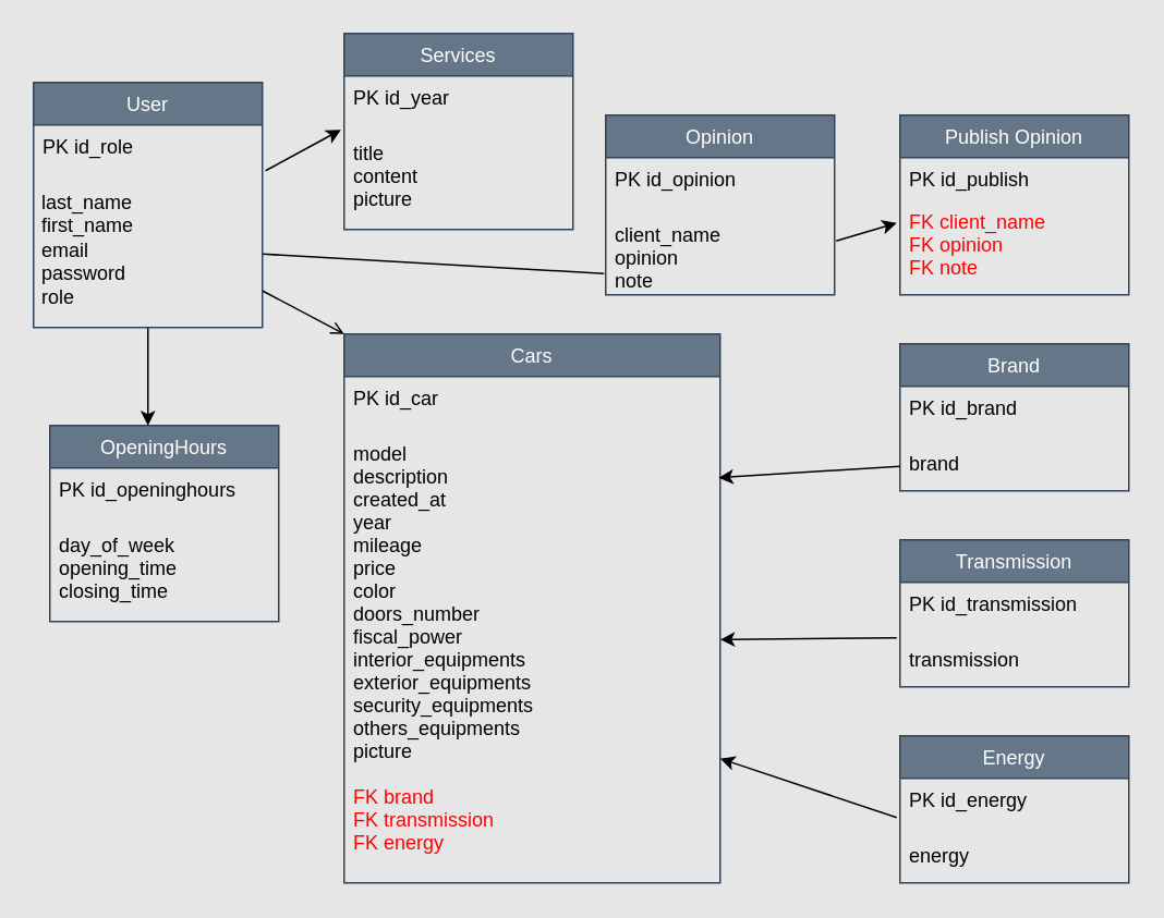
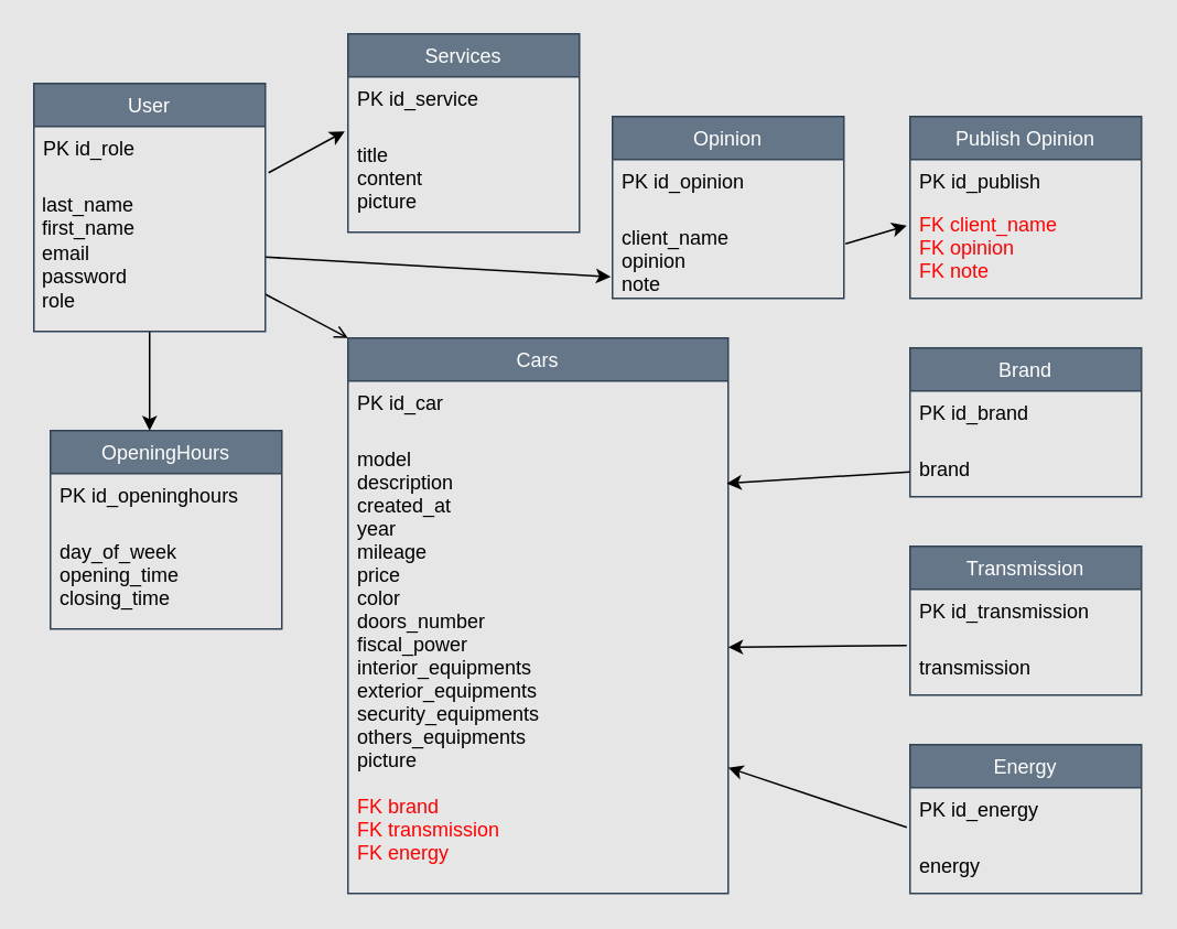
  <mxCell id="0" />
  <mxCell id="1" parent="0" />
  <mxCell id="2" value="Services" style="swimlane;fontStyle=0;childLayout=stackLayout;horizontal=1;startSize=26;fillColor=#647687;horizontalStack=0;resizeParent=1;resizeParentMax=0;resizeLast=0;collapsible=1;marginBottom=0;fontColor=#ffffff;strokeColor=#314354;" parent="1" vertex="1"><mxGeometry x="210" y="20" width="140" height="120" as="geometry" /></mxCell>
- <mxCell id="3" value="PK id_year" style="text;strokeColor=none;fillColor=none;align=left;verticalAlign=top;spacingLeft=4;spacingRight=4;overflow=hidden;rotatable=0;points=[[0,0.5],[1,0.5]];portConstraint=eastwest;fontColor=#000000;" parent="2" vertex="1"><mxGeometry y="26" width="140" height="34" as="geometry" /></mxCell>
+ <mxCell id="3" value="PK id_service" style="text;strokeColor=none;fillColor=none;align=left;verticalAlign=top;spacingLeft=4;spacingRight=4;overflow=hidden;rotatable=0;points=[[0,0.5],[1,0.5]];portConstraint=eastwest;fontColor=#000000;" parent="2" vertex="1"><mxGeometry y="26" width="140" height="34" as="geometry" /></mxCell>
  <mxCell id="4" value="title&#10;content &#10;picture " style="text;strokeColor=none;fillColor=none;align=left;verticalAlign=top;spacingLeft=4;spacingRight=4;overflow=hidden;rotatable=0;points=[[0,0.5],[1,0.5]];portConstraint=eastwest;fontColor=#000000;" parent="2" vertex="1"><mxGeometry y="60" width="140" height="60" as="geometry" /></mxCell>
  <mxCell id="5" value="OpeningHours" style="swimlane;fontStyle=0;childLayout=stackLayout;horizontal=1;startSize=26;fillColor=#647687;horizontalStack=0;resizeParent=1;resizeParentMax=0;resizeLast=0;collapsible=1;marginBottom=0;fontColor=#ffffff;strokeColor=#314354;" parent="1" vertex="1"><mxGeometry x="30" y="260" width="140" height="120" as="geometry" /></mxCell>
  <mxCell id="6" value="PK id_openinghours" style="text;strokeColor=none;fillColor=none;align=left;verticalAlign=top;spacingLeft=4;spacingRight=4;overflow=hidden;rotatable=0;points=[[0,0.5],[1,0.5]];portConstraint=eastwest;fontColor=#000000;" parent="5" vertex="1"><mxGeometry y="26" width="140" height="34" as="geometry" /></mxCell>
  <mxCell id="7" value="day_of_week&#10;opening_time&#10;closing_time" style="text;strokeColor=none;fillColor=none;align=left;verticalAlign=top;spacingLeft=4;spacingRight=4;overflow=hidden;rotatable=0;points=[[0,0.5],[1,0.5]];portConstraint=eastwest;fontColor=#000000;" parent="5" vertex="1"><mxGeometry y="60" width="140" height="60" as="geometry" /></mxCell>
  <mxCell id="8" value="Opinion" style="swimlane;fontStyle=0;childLayout=stackLayout;horizontal=1;startSize=26;fillColor=#647687;horizontalStack=0;resizeParent=1;resizeParentMax=0;resizeLast=0;collapsible=1;marginBottom=0;fontColor=#ffffff;strokeColor=#314354;" parent="1" vertex="1"><mxGeometry x="370" y="70" width="140" height="110" as="geometry" /></mxCell>
  <mxCell id="9" value="PK id_opinion" style="text;strokeColor=none;fillColor=none;align=left;verticalAlign=top;spacingLeft=4;spacingRight=4;overflow=hidden;rotatable=0;points=[[0,0.5],[1,0.5]];portConstraint=eastwest;fontColor=#000000;" parent="8" vertex="1"><mxGeometry y="26" width="140" height="34" as="geometry" /></mxCell>
  <mxCell id="10" value="client_name &#10;opinion&#10;note" style="text;strokeColor=none;fillColor=none;align=left;verticalAlign=top;spacingLeft=4;spacingRight=4;overflow=hidden;rotatable=0;points=[[0,0.5],[1,0.5]];portConstraint=eastwest;fontColor=#000000;" parent="8" vertex="1"><mxGeometry y="60" width="140" height="50" as="geometry" /></mxCell>
  <mxCell id="11" value="Cars" style="swimlane;fontStyle=0;childLayout=stackLayout;horizontal=1;startSize=26;fillColor=#647687;horizontalStack=0;resizeParent=1;resizeParentMax=0;resizeLast=0;collapsible=1;marginBottom=0;fontColor=#ffffff;strokeColor=#314354;" parent="1" vertex="1"><mxGeometry x="210" y="204" width="230" height="336" as="geometry" /></mxCell>
  <mxCell id="12" value="PK id_car&#10;" style="text;strokeColor=none;fillColor=none;align=left;verticalAlign=top;spacingLeft=4;spacingRight=4;overflow=hidden;rotatable=0;points=[[0,0.5],[1,0.5]];portConstraint=eastwest;fontColor=#000000;" parent="11" vertex="1"><mxGeometry y="26" width="230" height="34" as="geometry" /></mxCell>
  <mxCell id="13" value="model&#10;description&#10;created_at&#10;year&#10;mileage&#10;price&#10;color&#10;doors_number&#10;fiscal_power&#10;interior_equipments&#10;exterior_equipments&#10;security_equipments&#10;others_equipments&#10;picture" style="text;strokeColor=none;fillColor=none;align=left;verticalAlign=top;spacingLeft=4;spacingRight=4;overflow=hidden;rotatable=0;points=[[0,0.5],[1,0.5]];portConstraint=eastwest;fontColor=#000000;" parent="11" vertex="1"><mxGeometry y="60" width="230" height="210" as="geometry" /></mxCell>
  <mxCell id="14" value="FK brand &#10;FK transmission&#10;FK energy" style="text;strokeColor=none;fillColor=none;align=left;verticalAlign=top;spacingLeft=4;spacingRight=4;overflow=hidden;rotatable=0;points=[[0,0.5],[1,0.5]];portConstraint=eastwest;fontColor=#FF0000;" parent="11" vertex="1"><mxGeometry y="270" width="230" height="66" as="geometry" /></mxCell>
  <mxCell id="15" value="Publish Opinion" style="swimlane;fontStyle=0;childLayout=stackLayout;horizontal=1;startSize=26;fillColor=#647687;horizontalStack=0;resizeParent=1;resizeParentMax=0;resizeLast=0;collapsible=1;marginBottom=0;fontColor=#ffffff;strokeColor=#314354;" parent="1" vertex="1"><mxGeometry x="550" y="70" width="140" height="110" as="geometry" /></mxCell>
  <mxCell id="16" value="PK id_publish" style="text;strokeColor=none;fillColor=none;align=left;verticalAlign=top;spacingLeft=4;spacingRight=4;overflow=hidden;rotatable=0;points=[[0,0.5],[1,0.5]];portConstraint=eastwest;fontColor=#000000;" parent="15" vertex="1"><mxGeometry y="26" width="140" height="26" as="geometry" /></mxCell>
  <mxCell id="17" value="FK client_name&#10;FK opinion&#10;FK note " style="text;strokeColor=none;fillColor=none;align=left;verticalAlign=top;spacingLeft=4;spacingRight=4;overflow=hidden;rotatable=0;points=[[0,0.5],[1,0.5]];portConstraint=eastwest;fontColor=#FF0000;" parent="15" vertex="1"><mxGeometry y="52" width="140" height="58" as="geometry" /></mxCell>
  <mxCell id="18" value="" style="endArrow=classic;html=1;fontColor=#FF0000;entryX=-0.014;entryY=-0.017;entryDx=0;entryDy=0;entryPerimeter=0;strokeColor=#000000;exitX=1.014;exitY=0.824;exitDx=0;exitDy=0;exitPerimeter=0;" parent="1" source="24" target="4" edge="1"><mxGeometry width="50" height="50" relative="1" as="geometry"><mxPoint x="390" y="-20" as="sourcePoint" /><mxPoint x="160" y="-50" as="targetPoint" /></mxGeometry></mxCell>
  <mxCell id="19" value="" style="endArrow=classic;html=1;strokeColor=#000000;fontColor=#FF0000;exitX=0.5;exitY=1;exitDx=0;exitDy=0;" parent="1" source="25" edge="1"><mxGeometry width="50" height="50" relative="1" as="geometry"><mxPoint x="390" y="28" as="sourcePoint" /><mxPoint x="90" y="260" as="targetPoint" /><Array as="points"><mxPoint x="90" y="230" /></Array></mxGeometry></mxCell>
- <mxCell id="20" value="" style="endArrow=none;html=1;strokeColor=#000000;fontColor=#FF0000;entryX=-0.007;entryY=0.74;entryDx=0;entryDy=0;exitX=1;exitY=0.5;exitDx=0;exitDy=0;entryPerimeter=0;" parent="1" source="25" target="10" edge="1"><mxGeometry width="50" height="50" relative="1" as="geometry"><mxPoint x="392.94" y="251.5" as="sourcePoint" /><mxPoint x="180" y="310" as="targetPoint" /></mxGeometry></mxCell>
+ <mxCell id="20" value="" style="endArrow=classic;html=1;strokeColor=#000000;fontColor=#FF0000;entryX=-0.007;entryY=0.74;entryDx=0;entryDy=0;exitX=1;exitY=0.5;exitDx=0;exitDy=0;entryPerimeter=0;" parent="1" source="25" target="10" edge="1"><mxGeometry width="50" height="50" relative="1" as="geometry"><mxPoint x="392.94" y="251.5" as="sourcePoint" /><mxPoint x="180" y="310" as="targetPoint" /></mxGeometry></mxCell>
  <mxCell id="21" value="" style="endArrow=open;html=1;strokeColor=#000000;fontColor=#FF0000;entryX=0;entryY=0;entryDx=0;entryDy=0;exitX=1;exitY=0.75;exitDx=0;exitDy=0;" parent="1" source="25" target="11" edge="1"><mxGeometry width="50" height="50" relative="1" as="geometry"><mxPoint x="357.979" y="290" as="sourcePoint" /><mxPoint x="150" y="420" as="targetPoint" /><Array as="points" /></mxGeometry></mxCell>
  <mxCell id="22" value="" style="endArrow=classic;html=1;strokeColor=#000000;fontColor=#FF0000;entryX=-0.014;entryY=0.241;entryDx=0;entryDy=0;exitX=1.007;exitY=0.34;exitDx=0;exitDy=0;exitPerimeter=0;entryPerimeter=0;" parent="1" target="17" edge="1" source="10"><mxGeometry width="50" height="50" relative="1" as="geometry"><mxPoint x="510" y="59" as="sourcePoint" /><mxPoint x="440" y="220" as="targetPoint" /></mxGeometry></mxCell>
  <mxCell id="23" value="User" style="swimlane;fontStyle=0;childLayout=stackLayout;horizontal=1;startSize=26;fillColor=#647687;horizontalStack=0;resizeParent=1;resizeParentMax=0;resizeLast=0;collapsible=1;marginBottom=0;fontColor=#ffffff;strokeColor=#314354;" parent="1" vertex="1"><mxGeometry x="20" y="50" width="140" height="150" as="geometry" /></mxCell>
  <mxCell id="24" value="PK id_role " style="text;strokeColor=none;fillColor=none;align=left;verticalAlign=top;spacingLeft=4;spacingRight=4;overflow=hidden;rotatable=0;points=[[0,0.5],[1,0.5]];portConstraint=eastwest;fontColor=#000000;" parent="23" vertex="1"><mxGeometry y="26" width="140" height="34" as="geometry" /></mxCell>
  <mxCell id="25" value="&lt;span style=&quot;color: rgb(0, 0, 0); font-family: Helvetica; font-size: 12px; font-style: normal; font-variant-ligatures: normal; font-variant-caps: normal; font-weight: 400; letter-spacing: normal; orphans: 2; text-align: left; text-indent: 0px; text-transform: none; widows: 2; word-spacing: 0px; -webkit-text-stroke-width: 0px; text-decoration-thickness: initial; text-decoration-style: initial; text-decoration-color: initial; float: none; display: inline !important;&quot;&gt;&amp;nbsp;last_name&lt;/span&gt;&lt;br style=&quot;border-color: rgb(0, 0, 0); padding: 0px; margin: 0px; color: rgb(0, 0, 0); font-family: Helvetica; font-size: 12px; font-style: normal; font-variant-ligatures: normal; font-variant-caps: normal; font-weight: 400; letter-spacing: normal; orphans: 2; text-align: left; text-indent: 0px; text-transform: none; widows: 2; word-spacing: 0px; -webkit-text-stroke-width: 0px; text-decoration-thickness: initial; text-decoration-style: initial; text-decoration-color: initial;&quot;&gt;&lt;span style=&quot;color: rgb(0, 0, 0); font-family: Helvetica; font-size: 12px; font-style: normal; font-variant-ligatures: normal; font-variant-caps: normal; font-weight: 400; letter-spacing: normal; orphans: 2; text-align: left; text-indent: 0px; text-transform: none; widows: 2; word-spacing: 0px; -webkit-text-stroke-width: 0px; text-decoration-thickness: initial; text-decoration-style: initial; text-decoration-color: initial; float: none; display: inline !important;&quot;&gt;&amp;nbsp;first_name&lt;/span&gt;&lt;br style=&quot;border-color: rgb(0, 0, 0); padding: 0px; margin: 0px; color: rgb(0, 0, 0); font-family: Helvetica; font-size: 12px; font-style: normal; font-variant-ligatures: normal; font-variant-caps: normal; font-weight: 400; letter-spacing: normal; orphans: 2; text-align: left; text-indent: 0px; text-transform: none; widows: 2; word-spacing: 0px; -webkit-text-stroke-width: 0px; text-decoration-thickness: initial; text-decoration-style: initial; text-decoration-color: initial;&quot;&gt;&lt;span style=&quot;color: rgb(0, 0, 0); font-family: Helvetica; font-size: 12px; font-style: normal; font-variant-ligatures: normal; font-variant-caps: normal; font-weight: 400; letter-spacing: normal; orphans: 2; text-align: left; text-indent: 0px; text-transform: none; widows: 2; word-spacing: 0px; -webkit-text-stroke-width: 0px; text-decoration-thickness: initial; text-decoration-style: initial; text-decoration-color: initial; float: none; display: inline !important;&quot;&gt;&amp;nbsp;email&amp;nbsp;&lt;/span&gt;&lt;br style=&quot;border-color: rgb(0, 0, 0); padding: 0px; margin: 0px; color: rgb(0, 0, 0); font-family: Helvetica; font-size: 12px; font-style: normal; font-variant-ligatures: normal; font-variant-caps: normal; font-weight: 400; letter-spacing: normal; orphans: 2; text-align: left; text-indent: 0px; text-transform: none; widows: 2; word-spacing: 0px; -webkit-text-stroke-width: 0px; text-decoration-thickness: initial; text-decoration-style: initial; text-decoration-color: initial;&quot;&gt;&lt;span style=&quot;color: rgb(0, 0, 0); font-family: Helvetica; font-size: 12px; font-style: normal; font-variant-ligatures: normal; font-variant-caps: normal; font-weight: 400; letter-spacing: normal; orphans: 2; text-align: left; text-indent: 0px; text-transform: none; widows: 2; word-spacing: 0px; -webkit-text-stroke-width: 0px; text-decoration-thickness: initial; text-decoration-style: initial; text-decoration-color: initial; float: none; display: inline !important;&quot;&gt;&amp;nbsp;password&amp;nbsp;&lt;/span&gt;&lt;br style=&quot;border-color: rgb(0, 0, 0); padding: 0px; margin: 0px; color: rgb(0, 0, 0); font-family: Helvetica; font-size: 12px; font-style: normal; font-variant-ligatures: normal; font-variant-caps: normal; font-weight: 400; letter-spacing: normal; orphans: 2; text-align: left; text-indent: 0px; text-transform: none; widows: 2; word-spacing: 0px; -webkit-text-stroke-width: 0px; text-decoration-thickness: initial; text-decoration-style: initial; text-decoration-color: initial;&quot;&gt;&lt;span style=&quot;color: rgb(0, 0, 0); font-family: Helvetica; font-size: 12px; font-style: normal; font-variant-ligatures: normal; font-variant-caps: normal; font-weight: 400; letter-spacing: normal; orphans: 2; text-align: left; text-indent: 0px; text-transform: none; widows: 2; word-spacing: 0px; -webkit-text-stroke-width: 0px; text-decoration-thickness: initial; text-decoration-style: initial; text-decoration-color: initial; float: none; display: inline !important;&quot;&gt;&amp;nbsp;role&amp;nbsp;&lt;/span&gt;" style="text;whiteSpace=wrap;html=1;" parent="23" vertex="1"><mxGeometry y="60" width="140" height="90" as="geometry" /></mxCell>
  <mxCell id="26" value="Brand" style="swimlane;fontStyle=0;childLayout=stackLayout;horizontal=1;startSize=26;fillColor=#647687;horizontalStack=0;resizeParent=1;resizeParentMax=0;resizeLast=0;collapsible=1;marginBottom=0;fontColor=#ffffff;strokeColor=#314354;" parent="1" vertex="1"><mxGeometry x="550" y="210" width="140" height="90" as="geometry" /></mxCell>
  <mxCell id="27" value="PK id_brand" style="text;strokeColor=none;fillColor=none;align=left;verticalAlign=top;spacingLeft=4;spacingRight=4;overflow=hidden;rotatable=0;points=[[0,0.5],[1,0.5]];portConstraint=eastwest;fontColor=#000000;" parent="26" vertex="1"><mxGeometry y="26" width="140" height="34" as="geometry" /></mxCell>
  <mxCell id="28" value="brand" style="text;strokeColor=none;fillColor=none;align=left;verticalAlign=top;spacingLeft=4;spacingRight=4;overflow=hidden;rotatable=0;points=[[0,0.5],[1,0.5]];portConstraint=eastwest;fontColor=#000000;" parent="26" vertex="1"><mxGeometry y="60" width="140" height="30" as="geometry" /></mxCell>
  <mxCell id="29" value="Transmission" style="swimlane;fontStyle=0;childLayout=stackLayout;horizontal=1;startSize=26;fillColor=#647687;horizontalStack=0;resizeParent=1;resizeParentMax=0;resizeLast=0;collapsible=1;marginBottom=0;fontColor=#ffffff;strokeColor=#314354;" parent="1" vertex="1"><mxGeometry x="550" y="330" width="140" height="90" as="geometry" /></mxCell>
  <mxCell id="30" value="PK id_transmission" style="text;strokeColor=none;fillColor=none;align=left;verticalAlign=top;spacingLeft=4;spacingRight=4;overflow=hidden;rotatable=0;points=[[0,0.5],[1,0.5]];portConstraint=eastwest;fontColor=#000000;" parent="29" vertex="1"><mxGeometry y="26" width="140" height="34" as="geometry" /></mxCell>
  <mxCell id="31" value="transmission" style="text;strokeColor=none;fillColor=none;align=left;verticalAlign=top;spacingLeft=4;spacingRight=4;overflow=hidden;rotatable=0;points=[[0,0.5],[1,0.5]];portConstraint=eastwest;fontColor=#000000;" parent="29" vertex="1"><mxGeometry y="60" width="140" height="30" as="geometry" /></mxCell>
  <mxCell id="32" value="Energy" style="swimlane;fontStyle=0;childLayout=stackLayout;horizontal=1;startSize=26;fillColor=#647687;horizontalStack=0;resizeParent=1;resizeParentMax=0;resizeLast=0;collapsible=1;marginBottom=0;fontColor=#ffffff;strokeColor=#314354;" parent="1" vertex="1"><mxGeometry x="550" y="450" width="140" height="90" as="geometry" /></mxCell>
  <mxCell id="33" value="PK id_energy" style="text;strokeColor=none;fillColor=none;align=left;verticalAlign=top;spacingLeft=4;spacingRight=4;overflow=hidden;rotatable=0;points=[[0,0.5],[1,0.5]];portConstraint=eastwest;fontColor=#000000;" parent="32" vertex="1"><mxGeometry y="26" width="140" height="34" as="geometry" /></mxCell>
  <mxCell id="34" value="energy" style="text;strokeColor=none;fillColor=none;align=left;verticalAlign=top;spacingLeft=4;spacingRight=4;overflow=hidden;rotatable=0;points=[[0,0.5],[1,0.5]];portConstraint=eastwest;fontColor=#000000;" parent="32" vertex="1"><mxGeometry y="60" width="140" height="30" as="geometry" /></mxCell>
  <mxCell id="35" value="" style="endArrow=classic;html=1;strokeColor=#000000;fontColor=#FF0000;entryX=0.996;entryY=0.133;entryDx=0;entryDy=0;exitX=0;exitY=0.5;exitDx=0;exitDy=0;entryPerimeter=0;" parent="1" source="28" target="13" edge="1"><mxGeometry width="50" height="50" relative="1" as="geometry"><mxPoint x="615" y="265" as="sourcePoint" /><mxPoint x="825" y="290" as="targetPoint" /><Array as="points" /></mxGeometry></mxCell>
  <mxCell id="36" value="" style="endArrow=classic;html=1;strokeColor=#000000;fontColor=#FF0000;entryX=1;entryY=0.605;entryDx=0;entryDy=0;exitX=-0.014;exitY=0;exitDx=0;exitDy=0;entryPerimeter=0;exitPerimeter=0;" parent="1" source="31" target="13" edge="1"><mxGeometry width="50" height="50" relative="1" as="geometry"><mxPoint x="650" y="341.53" as="sourcePoint" /><mxPoint x="599.08" y="354.46" as="targetPoint" /><Array as="points" /></mxGeometry></mxCell>
  <mxCell id="37" value="" style="endArrow=classic;html=1;strokeColor=#000000;fontColor=#FF0000;exitX=-0.014;exitY=0.706;exitDx=0;exitDy=0;exitPerimeter=0;entryX=1;entryY=0.952;entryDx=0;entryDy=0;entryPerimeter=0;" parent="1" source="33" target="13" edge="1"><mxGeometry width="50" height="50" relative="1" as="geometry"><mxPoint x="650.92" y="500" as="sourcePoint" /><mxPoint x="440" y="540" as="targetPoint" /><Array as="points" /></mxGeometry></mxCell>
